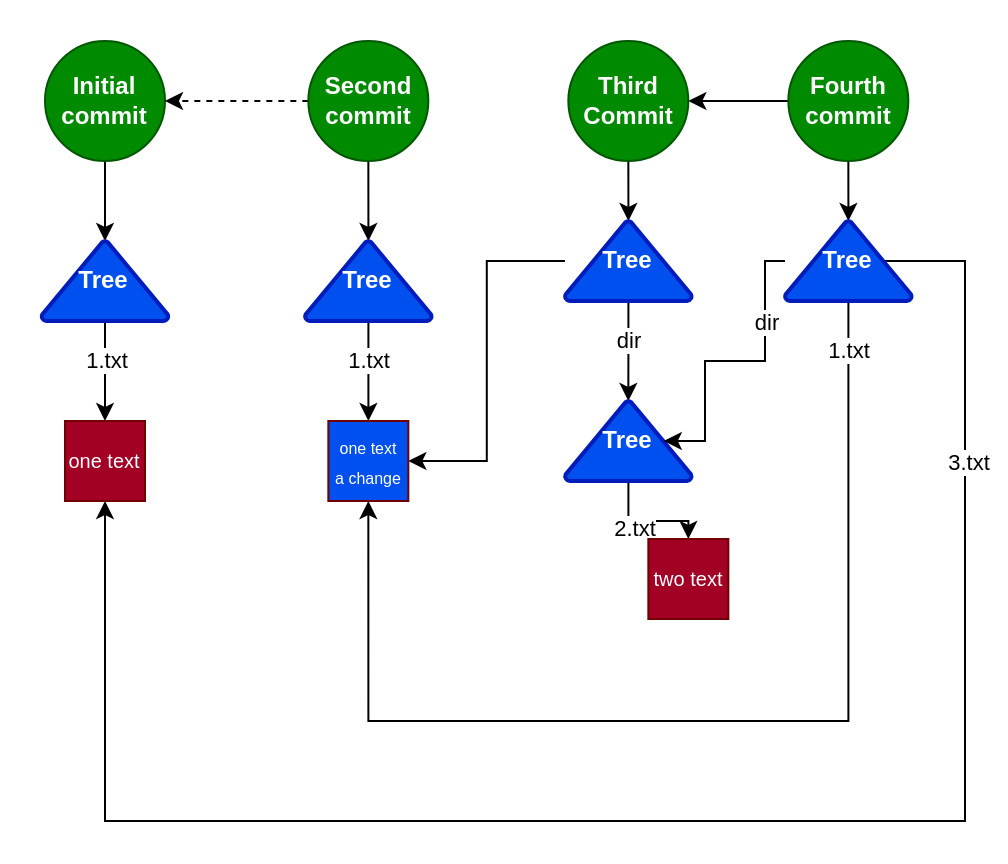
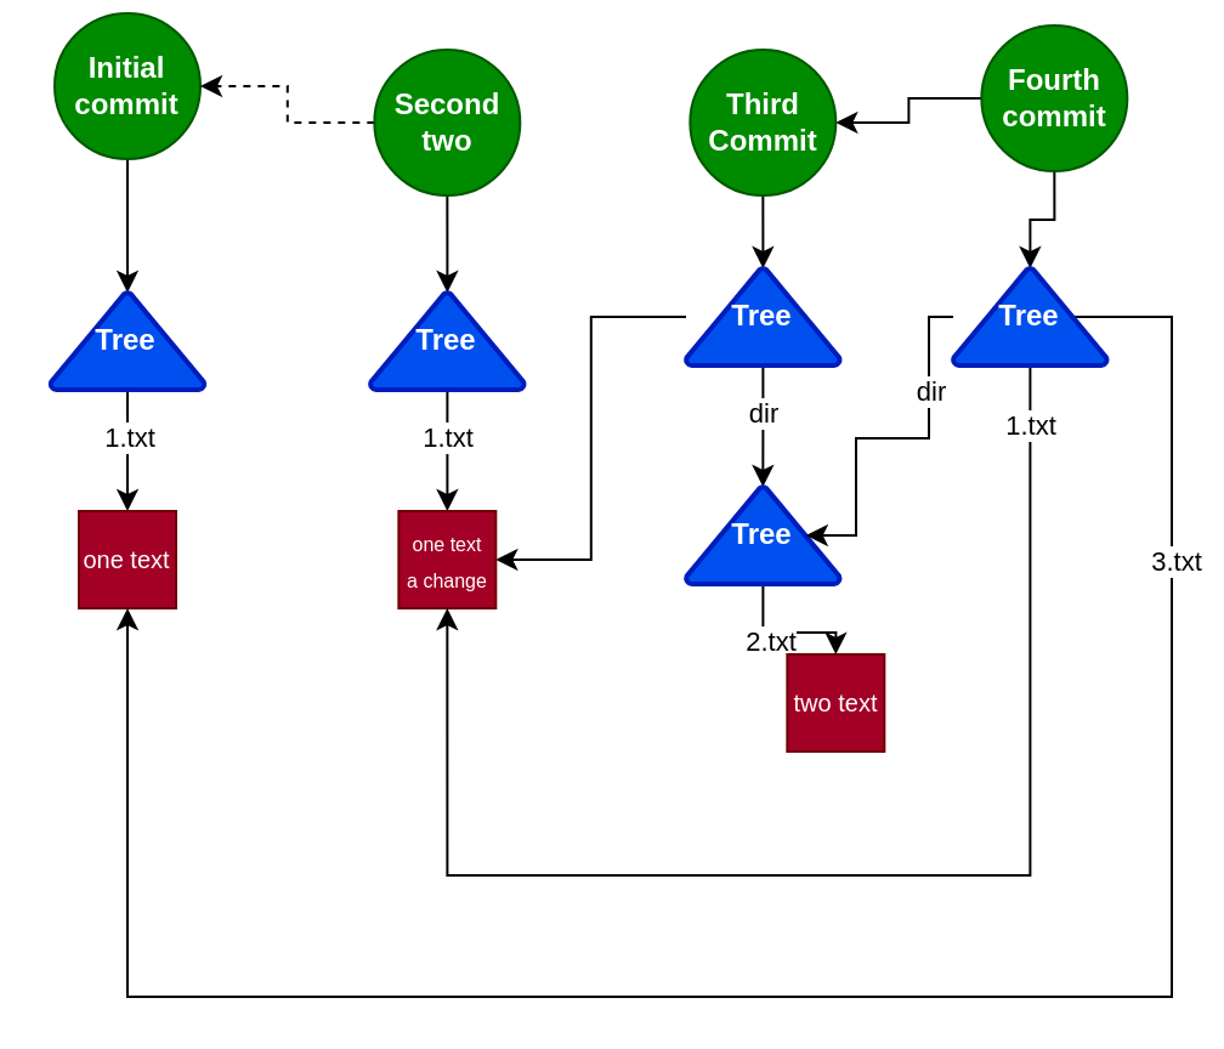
  <mxCell id="0" />
  <mxCell id="1" parent="0" />
  <mxCell id="2" style="edgeStyle=orthogonalEdgeStyle;rounded=0;orthogonalLoop=1;jettySize=auto;html=1;" parent="1" source="3" target="7" edge="1"><mxGeometry relative="1" as="geometry" /></mxCell>
  <mxCell id="3" value="Third Commit" style="ellipse;whiteSpace=wrap;html=1;aspect=fixed;fillColor=#008a00;strokeColor=#005700;fontColor=#ffffff;fontStyle=1" parent="1" vertex="1"><mxGeometry x="283.67" y="20" width="60" height="60" as="geometry" /></mxCell>
  <mxCell id="4" style="edgeStyle=orthogonalEdgeStyle;rounded=0;orthogonalLoop=1;jettySize=auto;html=1;entryX=0.5;entryY=0;entryDx=0;entryDy=0;entryPerimeter=0;" parent="1" source="7" target="10" edge="1"><mxGeometry relative="1" as="geometry" /></mxCell>
  <mxCell id="5" value="dir" style="edgeLabel;html=1;align=center;verticalAlign=middle;resizable=0;points=[];fontColor=#000000;" parent="4" vertex="1" connectable="0"><mxGeometry x="0.002" y="6" relative="1" as="geometry"><mxPoint x="-6" y="-6" as="offset" /></mxGeometry></mxCell>
  <mxCell id="6" style="edgeStyle=orthogonalEdgeStyle;rounded=0;orthogonalLoop=1;jettySize=auto;html=1;entryX=1;entryY=0.5;entryDx=0;entryDy=0;" parent="1" source="7" target="24" edge="1"><mxGeometry relative="1" as="geometry"><mxPoint x="207" y="200" as="targetPoint" /></mxGeometry></mxCell>
  <mxCell id="7" value="Tree" style="strokeWidth=2;html=1;shape=mxgraph.flowchart.extract_or_measurement;whiteSpace=wrap;fillColor=#0050ef;strokeColor=#001DBC;fontColor=#ffffff;fontStyle=1" parent="1" vertex="1"><mxGeometry x="282" y="110" width="63.33" height="40" as="geometry" /></mxCell>
  <mxCell id="8" style="edgeStyle=orthogonalEdgeStyle;rounded=0;orthogonalLoop=1;jettySize=auto;html=1;entryX=0.5;entryY=0;entryDx=0;entryDy=0;" parent="1" source="10" target="11" edge="1"><mxGeometry relative="1" as="geometry" /></mxCell>
  <mxCell id="9" value="2.txt" style="edgeLabel;html=1;align=center;verticalAlign=middle;resizable=0;points=[];fontColor=#000000;" parent="8" vertex="1" connectable="0"><mxGeometry x="-0.226" y="-1" relative="1" as="geometry"><mxPoint y="2" as="offset" /></mxGeometry></mxCell>
  <mxCell id="10" value="Tree" style="strokeWidth=2;html=1;shape=mxgraph.flowchart.extract_or_measurement;whiteSpace=wrap;fillColor=#0050ef;strokeColor=#001DBC;fontColor=#ffffff;fontStyle=1" parent="1" vertex="1"><mxGeometry x="282" y="200" width="63.33" height="40" as="geometry" /></mxCell>
  <mxCell id="11" value="&lt;span style=&quot;font-weight: normal&quot;&gt;&lt;font style=&quot;font-size: 10px&quot;&gt;two text&lt;/font&gt;&lt;/span&gt;" style="whiteSpace=wrap;html=1;aspect=fixed;fillColor=#a20025;strokeColor=#6F0000;fontColor=#ffffff;fontStyle=1" parent="1" vertex="1"><mxGeometry x="323.67" y="269" width="40" height="40" as="geometry" /></mxCell>
  <mxCell id="12" style="edgeStyle=orthogonalEdgeStyle;rounded=0;orthogonalLoop=1;jettySize=auto;html=1;" parent="1" source="13" target="16" edge="1"><mxGeometry relative="1" as="geometry" /></mxCell>
- <mxCell id="13" value="Initial commit" style="ellipse;whiteSpace=wrap;html=1;aspect=fixed;fillColor=#008a00;strokeColor=#005700;fontColor=#ffffff;fontStyle=1" parent="1" vertex="1"><mxGeometry x="22" y="20" width="60" height="60" as="geometry" /></mxCell>
+ <mxCell id="13" value="Initial commit" style="ellipse;whiteSpace=wrap;html=1;aspect=fixed;fillColor=#008a00;strokeColor=#005700;fontColor=#ffffff;fontStyle=1" parent="1" vertex="1"><mxGeometry x="22" y="5" width="60" height="60" as="geometry" /></mxCell>
  <mxCell id="14" style="edgeStyle=orthogonalEdgeStyle;rounded=0;orthogonalLoop=1;jettySize=auto;html=1;" parent="1" source="16" target="17" edge="1"><mxGeometry relative="1" as="geometry" /></mxCell>
  <mxCell id="15" value="1.txt" style="edgeLabel;html=1;align=center;verticalAlign=middle;resizable=0;points=[];fontColor=#000000;" parent="14" vertex="1" connectable="0"><mxGeometry x="0.177" relative="1" as="geometry"><mxPoint y="-10" as="offset" /></mxGeometry></mxCell>
  <mxCell id="16" value="Tree" style="strokeWidth=2;html=1;shape=mxgraph.flowchart.extract_or_measurement;whiteSpace=wrap;fillColor=#0050ef;strokeColor=#001DBC;fontColor=#ffffff;fontStyle=1" parent="1" vertex="1"><mxGeometry x="20.33" y="120" width="63.33" height="40" as="geometry" /></mxCell>
  <mxCell id="17" value="&lt;span style=&quot;font-weight: normal&quot;&gt;&lt;font style=&quot;font-size: 10px&quot;&gt;one text&lt;/font&gt;&lt;/span&gt;" style="whiteSpace=wrap;html=1;aspect=fixed;fillColor=#a20025;strokeColor=#6F0000;fontColor=#ffffff;fontStyle=1" parent="1" vertex="1"><mxGeometry x="32" y="210" width="40" height="40" as="geometry" /></mxCell>
  <mxCell id="18" style="edgeStyle=orthogonalEdgeStyle;rounded=0;orthogonalLoop=1;jettySize=auto;html=1;" parent="1" source="20" target="23" edge="1"><mxGeometry relative="1" as="geometry" /></mxCell>
  <mxCell id="19" style="edgeStyle=orthogonalEdgeStyle;rounded=0;orthogonalLoop=1;jettySize=auto;html=1;entryX=1;entryY=0.5;entryDx=0;entryDy=0;dashed=1;" parent="1" source="20" target="13" edge="1"><mxGeometry relative="1" as="geometry" /></mxCell>
- <mxCell id="20" value="Second&lt;br&gt;commit" style="ellipse;whiteSpace=wrap;html=1;aspect=fixed;fillColor=#008a00;strokeColor=#005700;fontColor=#ffffff;fontStyle=1" parent="1" vertex="1"><mxGeometry x="153.67" y="20" width="60" height="60" as="geometry" /></mxCell>
+ <mxCell id="20" value="Second&lt;br&gt;two" style="ellipse;whiteSpace=wrap;html=1;aspect=fixed;fillColor=#008a00;strokeColor=#005700;fontColor=#ffffff;fontStyle=1" parent="1" vertex="1"><mxGeometry x="153.67" y="20" width="60" height="60" as="geometry" /></mxCell>
  <mxCell id="21" style="edgeStyle=orthogonalEdgeStyle;rounded=0;orthogonalLoop=1;jettySize=auto;html=1;" parent="1" source="23" target="24" edge="1"><mxGeometry relative="1" as="geometry" /></mxCell>
  <mxCell id="22" value="1.txt" style="edgeLabel;html=1;align=center;verticalAlign=middle;resizable=0;points=[];fontColor=#000000;" parent="21" vertex="1" connectable="0"><mxGeometry x="0.177" relative="1" as="geometry"><mxPoint y="-10" as="offset" /></mxGeometry></mxCell>
  <mxCell id="23" value="Tree" style="strokeWidth=2;html=1;shape=mxgraph.flowchart.extract_or_measurement;whiteSpace=wrap;fillColor=#0050ef;strokeColor=#001DBC;fontColor=#ffffff;fontStyle=1" parent="1" vertex="1"><mxGeometry x="152" y="120" width="63.33" height="40" as="geometry" /></mxCell>
- <mxCell id="24" value="&lt;span style=&quot;font-weight: normal ; font-size: 8px&quot;&gt;&lt;font style=&quot;font-size: 8px&quot;&gt;one text&lt;br&gt;a change&lt;br&gt;&lt;/font&gt;&lt;/span&gt;" style="whiteSpace=wrap;html=1;aspect=fixed;fillColor=#0050ef;strokeColor=#6F0000;fontColor=#ffffff;fontStyle=1;" parent="1" vertex="1"><mxGeometry x="163.67" y="210" width="40" height="40" as="geometry" /></mxCell>
+ <mxCell id="24" value="&lt;span style=&quot;font-weight: normal ; font-size: 8px&quot;&gt;&lt;font style=&quot;font-size: 8px&quot;&gt;one text&lt;br&gt;a change&lt;br&gt;&lt;/font&gt;&lt;/span&gt;" style="whiteSpace=wrap;html=1;aspect=fixed;fillColor=#a20025;strokeColor=#6F0000;fontColor=#ffffff;fontStyle=1" parent="1" vertex="1"><mxGeometry x="163.67" y="210" width="40" height="40" as="geometry" /></mxCell>
  <mxCell id="25" style="edgeStyle=orthogonalEdgeStyle;rounded=0;orthogonalLoop=1;jettySize=auto;html=1;" parent="1" source="27" target="34" edge="1"><mxGeometry relative="1" as="geometry" /></mxCell>
  <mxCell id="26" style="edgeStyle=orthogonalEdgeStyle;rounded=0;orthogonalLoop=1;jettySize=auto;html=1;fontColor=#000000;" parent="1" source="27" target="3" edge="1"><mxGeometry relative="1" as="geometry" /></mxCell>
- <mxCell id="27" value="Fourth commit" style="ellipse;whiteSpace=wrap;html=1;aspect=fixed;fillColor=#008a00;strokeColor=#005700;fontColor=#ffffff;fontStyle=1" parent="1" vertex="1"><mxGeometry x="393.67" y="20" width="60" height="60" as="geometry" /></mxCell>
+ <mxCell id="27" value="Fourth commit" style="ellipse;whiteSpace=wrap;html=1;aspect=fixed;fillColor=#008a00;strokeColor=#005700;fontColor=#ffffff;fontStyle=1" parent="1" vertex="1"><mxGeometry x="403.67" y="10" width="60" height="60" as="geometry" /></mxCell>
  <mxCell id="28" style="edgeStyle=orthogonalEdgeStyle;rounded=0;orthogonalLoop=1;jettySize=auto;html=1;entryX=0.78;entryY=0.5;entryDx=0;entryDy=0;entryPerimeter=0;" parent="1" source="34" target="10" edge="1"><mxGeometry relative="1" as="geometry"><mxPoint x="423.665" y="200" as="targetPoint" /><Array as="points"><mxPoint x="382" y="130" /><mxPoint x="382" y="180" /><mxPoint x="352" y="180" /><mxPoint x="352" y="220" /></Array></mxGeometry></mxCell>
  <mxCell id="29" value="dir" style="edgeLabel;html=1;align=center;verticalAlign=middle;resizable=0;points=[];fontColor=#000000;" parent="28" vertex="1" connectable="0"><mxGeometry x="-0.391" y="2" relative="1" as="geometry"><mxPoint x="-2" y="-5.83" as="offset" /></mxGeometry></mxCell>
  <mxCell id="30" style="edgeStyle=orthogonalEdgeStyle;rounded=0;orthogonalLoop=1;jettySize=auto;html=1;entryX=0.5;entryY=1;entryDx=0;entryDy=0;fontColor=#000000;exitX=0.78;exitY=0.5;exitDx=0;exitDy=0;exitPerimeter=0;" parent="1" source="34" target="17" edge="1"><mxGeometry relative="1" as="geometry"><Array as="points"><mxPoint x="482" y="130" /><mxPoint x="482" y="410" /><mxPoint x="52" y="410" /></Array></mxGeometry></mxCell>
  <mxCell id="31" value="3.txt" style="edgeLabel;html=1;align=center;verticalAlign=middle;resizable=0;points=[];fontColor=#000000;" parent="30" vertex="1" connectable="0"><mxGeometry x="-0.926" y="-2" relative="1" as="geometry"><mxPoint x="8" y="98" as="offset" /></mxGeometry></mxCell>
  <mxCell id="32" style="edgeStyle=orthogonalEdgeStyle;rounded=0;orthogonalLoop=1;jettySize=auto;html=1;entryX=0.5;entryY=1;entryDx=0;entryDy=0;fontColor=#000000;" parent="1" source="34" target="24" edge="1"><mxGeometry relative="1" as="geometry"><Array as="points"><mxPoint x="424" y="360" /><mxPoint x="184" y="360" /></Array></mxGeometry></mxCell>
  <mxCell id="33" value="1.txt" style="edgeLabel;html=1;align=center;verticalAlign=middle;resizable=0;points=[];fontColor=#000000;" vertex="1" connectable="0" parent="32"><mxGeometry x="-0.941" relative="1" as="geometry"><mxPoint y="7" as="offset" /></mxGeometry></mxCell>
  <mxCell id="34" value="Tree" style="strokeWidth=2;html=1;shape=mxgraph.flowchart.extract_or_measurement;whiteSpace=wrap;fillColor=#0050ef;strokeColor=#001DBC;fontColor=#ffffff;fontStyle=1" parent="1" vertex="1"><mxGeometry x="392" y="110" width="63.33" height="40" as="geometry" /></mxCell>
